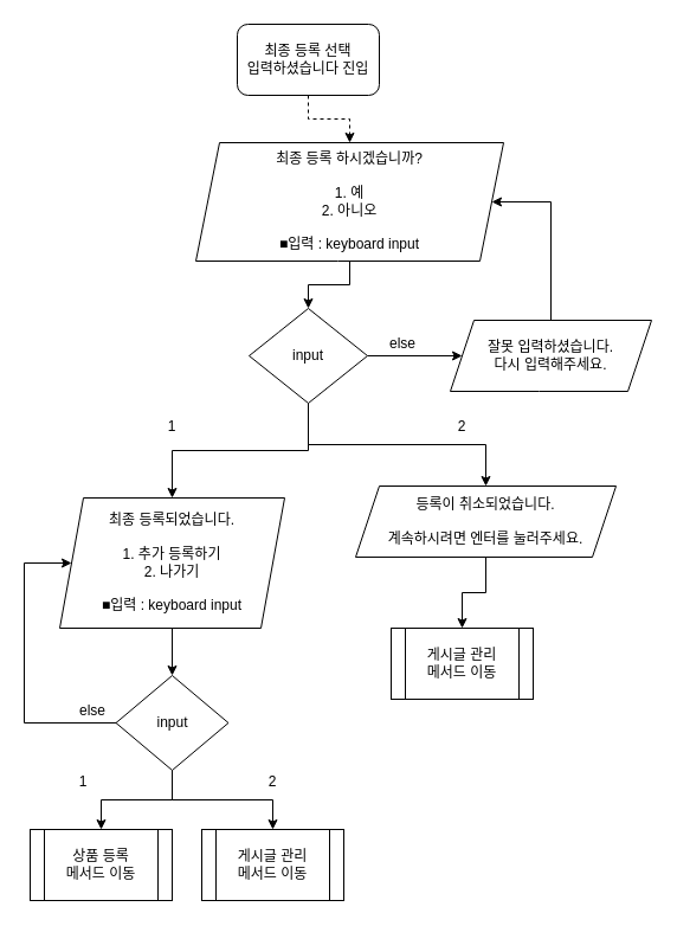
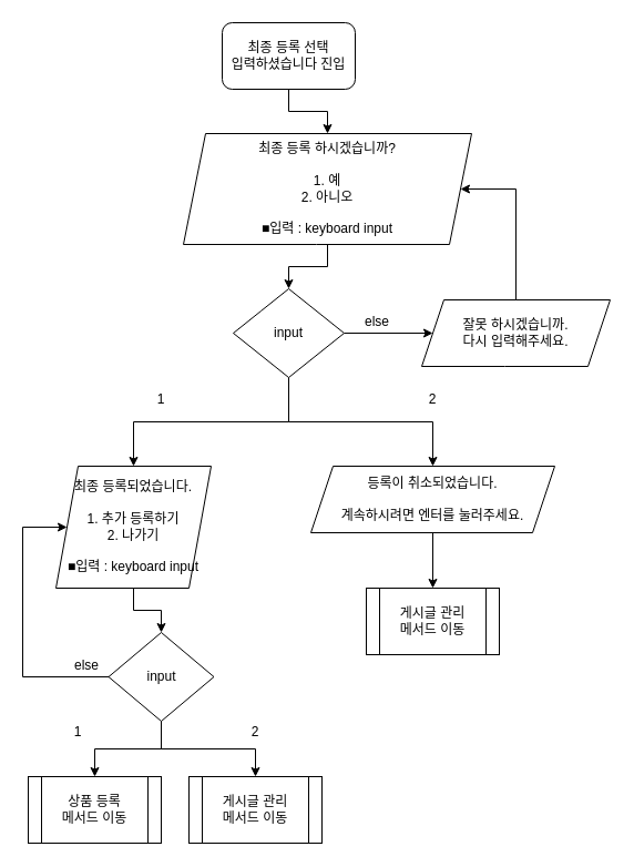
  <mxCell id="0" />
  <mxCell id="1" parent="0" />
- <mxCell id="2" value="" style="edgeStyle=orthogonalEdgeStyle;rounded=0;orthogonalLoop=1;jettySize=auto;html=1;dashed=1;" edge="1" parent="1" source="3" target="5"><mxGeometry relative="1" as="geometry" /></mxCell>
+ <mxCell id="2" value="" style="edgeStyle=orthogonalEdgeStyle;rounded=0;orthogonalLoop=1;jettySize=auto;html=1;" edge="1" parent="1" source="3" target="5"><mxGeometry relative="1" as="geometry" /></mxCell>
  <mxCell id="3" value="최종 등록 선택&lt;br&gt;입력하셨습니다 진입" style="rounded=1;whiteSpace=wrap;html=1;" vertex="1" parent="1"><mxGeometry x="200" y="20" width="120" height="60" as="geometry" /></mxCell>
  <mxCell id="4" value="" style="edgeStyle=orthogonalEdgeStyle;rounded=0;orthogonalLoop=1;jettySize=auto;html=1;" edge="1" parent="1" source="5" target="9"><mxGeometry relative="1" as="geometry" /></mxCell>
  <mxCell id="5" value="최종 등록 하시겠습니까?&lt;br&gt;&lt;br&gt;1. 예&lt;br&gt;2. 아니오&lt;br&gt;&lt;br&gt;■입력 : keyboard input" style="shape=parallelogram;perimeter=parallelogramPerimeter;whiteSpace=wrap;html=1;fixedSize=1;rounded=1;arcSize=0;" vertex="1" parent="1"><mxGeometry x="165" y="120" width="260" height="100" as="geometry" /></mxCell>
  <mxCell id="6" value="" style="edgeStyle=orthogonalEdgeStyle;rounded=0;orthogonalLoop=1;jettySize=auto;html=1;" edge="1" parent="1" source="9" target="11"><mxGeometry relative="1" as="geometry" /></mxCell>
  <mxCell id="7" style="edgeStyle=orthogonalEdgeStyle;rounded=0;orthogonalLoop=1;jettySize=auto;html=1;exitX=0.5;exitY=1;exitDx=0;exitDy=0;" edge="1" parent="1" source="9" target="17"><mxGeometry relative="1" as="geometry" /></mxCell>
  <mxCell id="8" style="edgeStyle=orthogonalEdgeStyle;rounded=0;orthogonalLoop=1;jettySize=auto;html=1;exitX=0.5;exitY=1;exitDx=0;exitDy=0;" edge="1" parent="1" source="9" target="14"><mxGeometry relative="1" as="geometry" /></mxCell>
  <mxCell id="9" value="input" style="rhombus;whiteSpace=wrap;html=1;rounded=1;arcSize=0;" vertex="1" parent="1"><mxGeometry x="210" y="260" width="100" height="80" as="geometry" /></mxCell>
  <mxCell id="10" style="edgeStyle=orthogonalEdgeStyle;rounded=0;orthogonalLoop=1;jettySize=auto;html=1;exitX=0.5;exitY=0;exitDx=0;exitDy=0;entryX=1;entryY=0.5;entryDx=0;entryDy=0;" edge="1" parent="1" source="11" target="5"><mxGeometry relative="1" as="geometry"><Array as="points"><mxPoint x="465" y="170" /></Array></mxGeometry></mxCell>
- <mxCell id="11" value="잘못 입력하셨습니다.&lt;br&gt;다시 입력해주세요." style="shape=parallelogram;perimeter=parallelogramPerimeter;whiteSpace=wrap;html=1;fixedSize=1;rounded=1;arcSize=0;" vertex="1" parent="1"><mxGeometry x="380" y="270" width="170" height="60" as="geometry" /></mxCell>
+ <mxCell id="11" value="잘못 하시겠습니까.&lt;br&gt;다시 입력해주세요." style="shape=parallelogram;perimeter=parallelogramPerimeter;whiteSpace=wrap;html=1;fixedSize=1;rounded=1;arcSize=0;" vertex="1" parent="1"><mxGeometry x="380" y="270" width="170" height="60" as="geometry" /></mxCell>
  <mxCell id="12" value="else" style="text;html=1;strokeColor=none;fillColor=none;align=center;verticalAlign=middle;whiteSpace=wrap;rounded=0;" vertex="1" parent="1"><mxGeometry x="320" y="280" width="40" height="20" as="geometry" /></mxCell>
  <mxCell id="13" value="" style="edgeStyle=orthogonalEdgeStyle;rounded=0;orthogonalLoop=1;jettySize=auto;html=1;" edge="1" parent="1" source="14" target="23"><mxGeometry relative="1" as="geometry" /></mxCell>
- <mxCell id="14" value="최종 등록되었습니다.&lt;br&gt;&lt;br&gt;1. 추가 등록하기&lt;br&gt;2. 나가기&lt;br&gt;&lt;br&gt;■입력 : keyboard input" style="shape=parallelogram;perimeter=parallelogramPerimeter;whiteSpace=wrap;html=1;fixedSize=1;" vertex="1" parent="1"><mxGeometry x="50" y="420" width="190" height="110" as="geometry" /></mxCell>
+ <mxCell id="14" value="최종 등록되었습니다.&lt;br&gt;&lt;br&gt;1. 추가 등록하기&lt;br&gt;2. 나가기&lt;br&gt;&lt;br&gt;■입력 : keyboard input" style="shape=parallelogram;perimeter=parallelogramPerimeter;whiteSpace=wrap;html=1;fixedSize=1;" vertex="1" parent="1"><mxGeometry x="50" y="420" width="140" height="110" as="geometry" /></mxCell>
  <mxCell id="15" value="게시글 관리&lt;br&gt;메서드 이동" style="shape=process;whiteSpace=wrap;html=1;backgroundOutline=1;" vertex="1" parent="1"><mxGeometry x="330" y="530" width="120" height="60" as="geometry" /></mxCell>
  <mxCell id="16" value="" style="edgeStyle=orthogonalEdgeStyle;rounded=0;orthogonalLoop=1;jettySize=auto;html=1;" edge="1" parent="1" source="17" target="15"><mxGeometry relative="1" as="geometry" /></mxCell>
- <mxCell id="17" value="등록이 취소되었습니다.&lt;br&gt;&lt;br&gt;계속하시려면 엔터를 눌러주세요." style="shape=parallelogram;perimeter=parallelogramPerimeter;whiteSpace=wrap;html=1;fixedSize=1;" vertex="1" parent="1"><mxGeometry x="300" y="410" width="220" height="60" as="geometry" /></mxCell>
+ <mxCell id="17" value="등록이 취소되었습니다.&lt;br&gt;&lt;br&gt;계속하시려면 엔터를 눌러주세요." style="shape=parallelogram;perimeter=parallelogramPerimeter;whiteSpace=wrap;html=1;fixedSize=1;" vertex="1" parent="1"><mxGeometry x="280" y="420" width="220" height="60" as="geometry" /></mxCell>
  <mxCell id="18" value="1" style="text;html=1;strokeColor=none;fillColor=none;align=center;verticalAlign=middle;whiteSpace=wrap;rounded=0;" vertex="1" parent="1"><mxGeometry x="125" y="350" width="40" height="20" as="geometry" /></mxCell>
  <mxCell id="19" value="2" style="text;html=1;strokeColor=none;fillColor=none;align=center;verticalAlign=middle;whiteSpace=wrap;rounded=0;" vertex="1" parent="1"><mxGeometry x="370" y="350" width="40" height="20" as="geometry" /></mxCell>
  <mxCell id="20" style="edgeStyle=orthogonalEdgeStyle;rounded=0;orthogonalLoop=1;jettySize=auto;html=1;exitX=0.5;exitY=1;exitDx=0;exitDy=0;" edge="1" parent="1" source="23" target="24"><mxGeometry relative="1" as="geometry" /></mxCell>
  <mxCell id="21" style="edgeStyle=orthogonalEdgeStyle;rounded=0;orthogonalLoop=1;jettySize=auto;html=1;exitX=0.5;exitY=1;exitDx=0;exitDy=0;" edge="1" parent="1" source="23" target="25"><mxGeometry relative="1" as="geometry" /></mxCell>
  <mxCell id="22" style="edgeStyle=orthogonalEdgeStyle;rounded=0;orthogonalLoop=1;jettySize=auto;html=1;exitX=0;exitY=0.5;exitDx=0;exitDy=0;entryX=0;entryY=0.5;entryDx=0;entryDy=0;" edge="1" parent="1" source="23" target="14"><mxGeometry relative="1" as="geometry"><Array as="points"><mxPoint x="20" y="610" /><mxPoint x="20" y="475" /></Array></mxGeometry></mxCell>
  <mxCell id="23" value="input" style="rhombus;whiteSpace=wrap;html=1;" vertex="1" parent="1"><mxGeometry x="97.5" y="570" width="95" height="80" as="geometry" /></mxCell>
  <mxCell id="24" value="상품 등록&lt;br&gt;메서드 이동" style="shape=process;whiteSpace=wrap;html=1;backgroundOutline=1;" vertex="1" parent="1"><mxGeometry x="25" y="700" width="120" height="60" as="geometry" /></mxCell>
  <mxCell id="25" value="게시글 관리&lt;br&gt;메서드 이동" style="shape=process;whiteSpace=wrap;html=1;backgroundOutline=1;" vertex="1" parent="1"><mxGeometry x="170" y="700" width="120" height="60" as="geometry" /></mxCell>
  <mxCell id="26" value="else" style="text;html=1;strokeColor=none;fillColor=none;align=center;verticalAlign=middle;whiteSpace=wrap;rounded=0;" vertex="1" parent="1"><mxGeometry x="58" y="590" width="40" height="20" as="geometry" /></mxCell>
  <mxCell id="27" value="1" style="text;html=1;strokeColor=none;fillColor=none;align=center;verticalAlign=middle;whiteSpace=wrap;rounded=0;" vertex="1" parent="1"><mxGeometry x="50" y="650" width="40" height="20" as="geometry" /></mxCell>
  <mxCell id="28" value="2" style="text;html=1;strokeColor=none;fillColor=none;align=center;verticalAlign=middle;whiteSpace=wrap;rounded=0;" vertex="1" parent="1"><mxGeometry x="210" y="650" width="40" height="20" as="geometry" /></mxCell>
